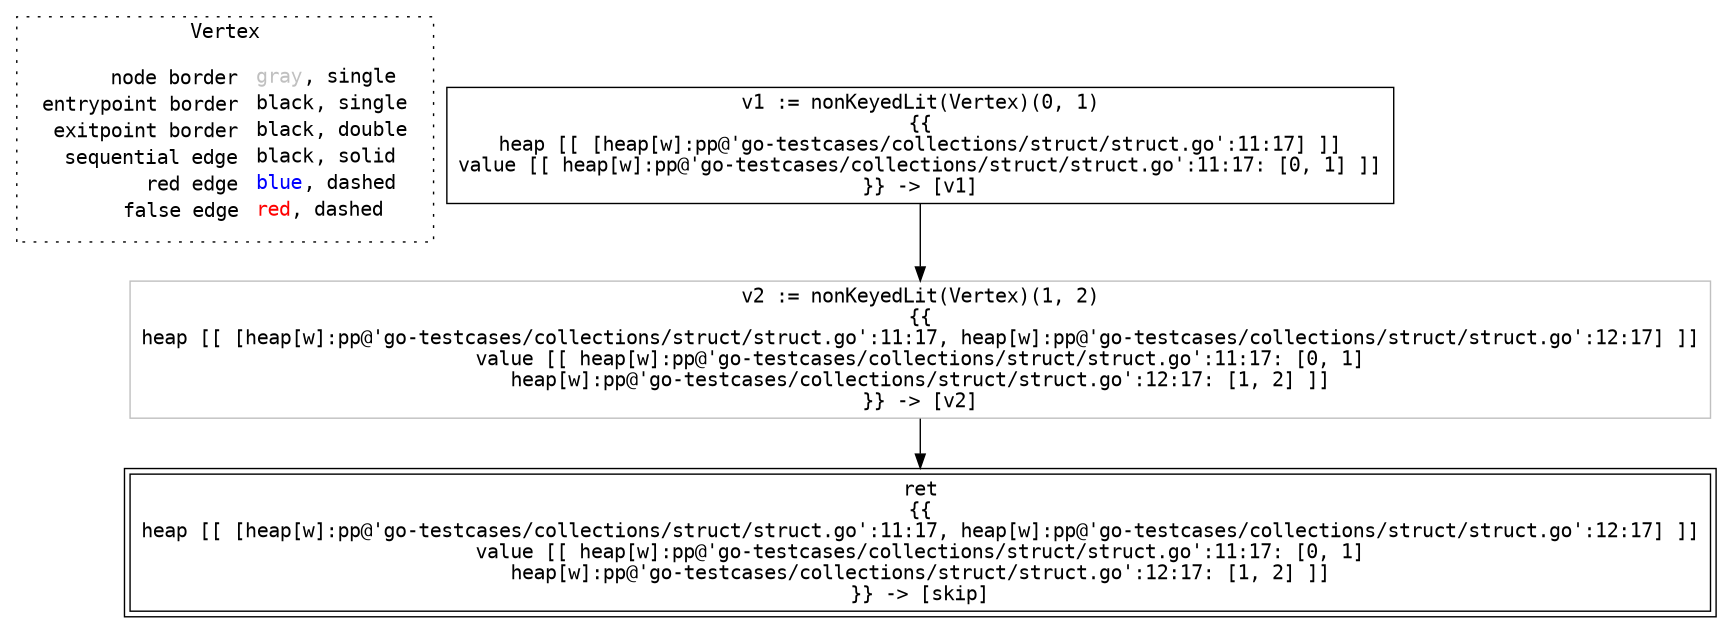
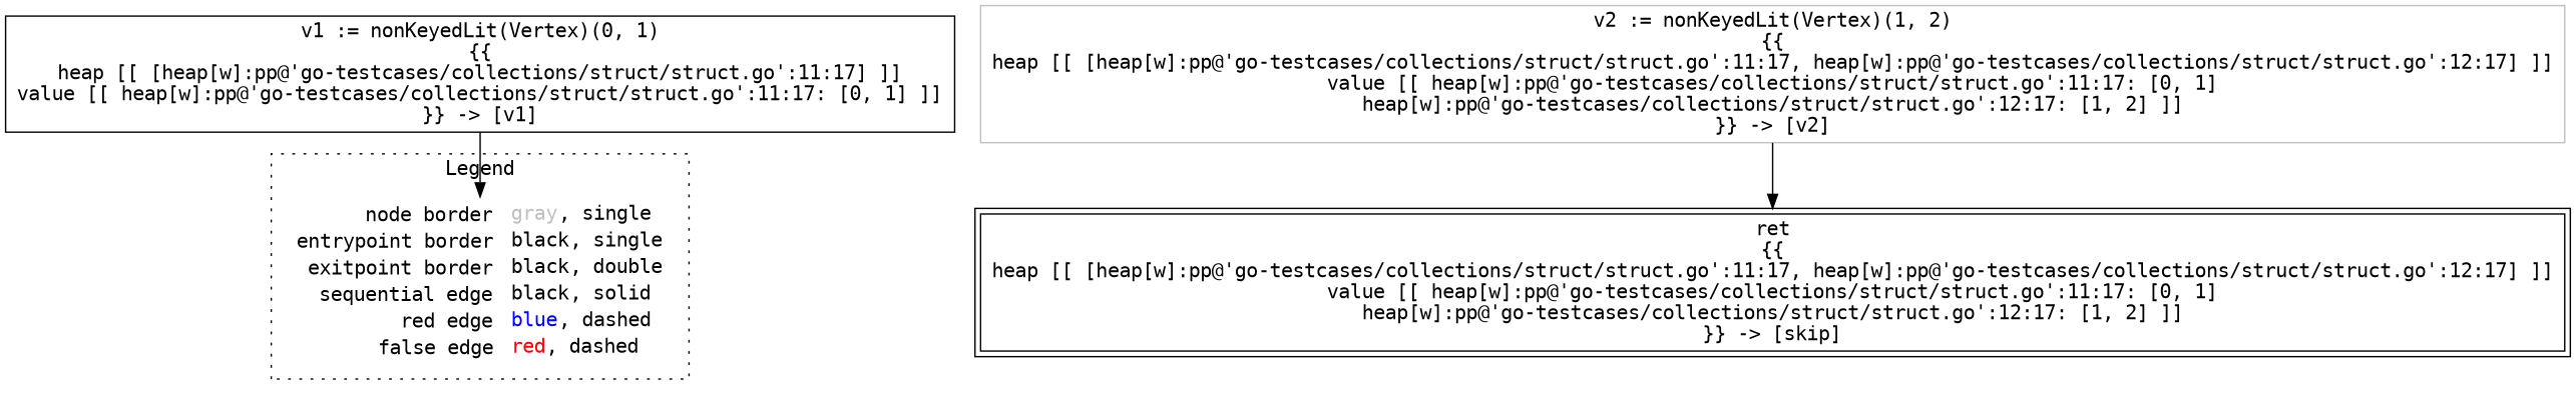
  digraph {
    fontname="DejaVu Sans Mono"
    node [fontname="DejaVu Sans Mono" shape=rect color=black]
    edge [color=black fontname="DejaVu Sans Mono"]
    n1 [label=<<table border="0" cellpadding="2" cellspacing="0" cellborder="0"><tr><td align="right">node border&nbsp;</td><td align="left"><font color="gray">gray</font>, single</td></tr><tr><td align="right">entrypoint border&nbsp;</td><td align="left"><font color="black">black</font>, single</td></tr><tr><td align="right">exitpoint border&nbsp;</td><td align="left"><font color="black">black</font>, double</td></tr><tr><td align="right">sequential edge&nbsp;</td><td align="left"><font color="black">black</font>, solid</td></tr><tr><td align="right">red edge&nbsp;</td><td align="left"><font color="blue">blue</font>, dashed</td></tr><tr><td align="right">false edge&nbsp;</td><td align="left"><font color="red">red</font>, dashed</td></tr></table>> shape=plaintext color=""]
    n2 [label=<v1 := nonKeyedLit(Vertex)(0, 1)<BR/>{{<BR/>heap [[ [heap[w]:pp@'go-testcases/collections/struct/struct.go':11:17] ]]<BR/>value [[ heap[w]:pp@'go-testcases/collections/struct/struct.go':11:17: [0, 1] ]]<BR/>}} -&gt; [v1]>]
    n3 [color=gray label=<v2 := nonKeyedLit(Vertex)(1, 2)<BR/>{{<BR/>heap [[ [heap[w]:pp@'go-testcases/collections/struct/struct.go':11:17, heap[w]:pp@'go-testcases/collections/struct/struct.go':12:17] ]]<BR/>value [[ heap[w]:pp@'go-testcases/collections/struct/struct.go':11:17: [0, 1]<BR/>heap[w]:pp@'go-testcases/collections/struct/struct.go':12:17: [1, 2] ]]<BR/>}} -&gt; [v2]>]
    n4 [label=<ret<BR/>{{<BR/>heap [[ [heap[w]:pp@'go-testcases/collections/struct/struct.go':11:17, heap[w]:pp@'go-testcases/collections/struct/struct.go':12:17] ]]<BR/>value [[ heap[w]:pp@'go-testcases/collections/struct/struct.go':11:17: [0, 1]<BR/>heap[w]:pp@'go-testcases/collections/struct/struct.go':12:17: [1, 2] ]]<BR/>}} -&gt; [skip]> peripheries=2]
    subgraph cluster_1 {
-     label=Vertex
+     label=Legend
      style=dotted
      n1
    }
-   n2 -> n3
+   n2 -> n1
    n3 -> n4
  }
